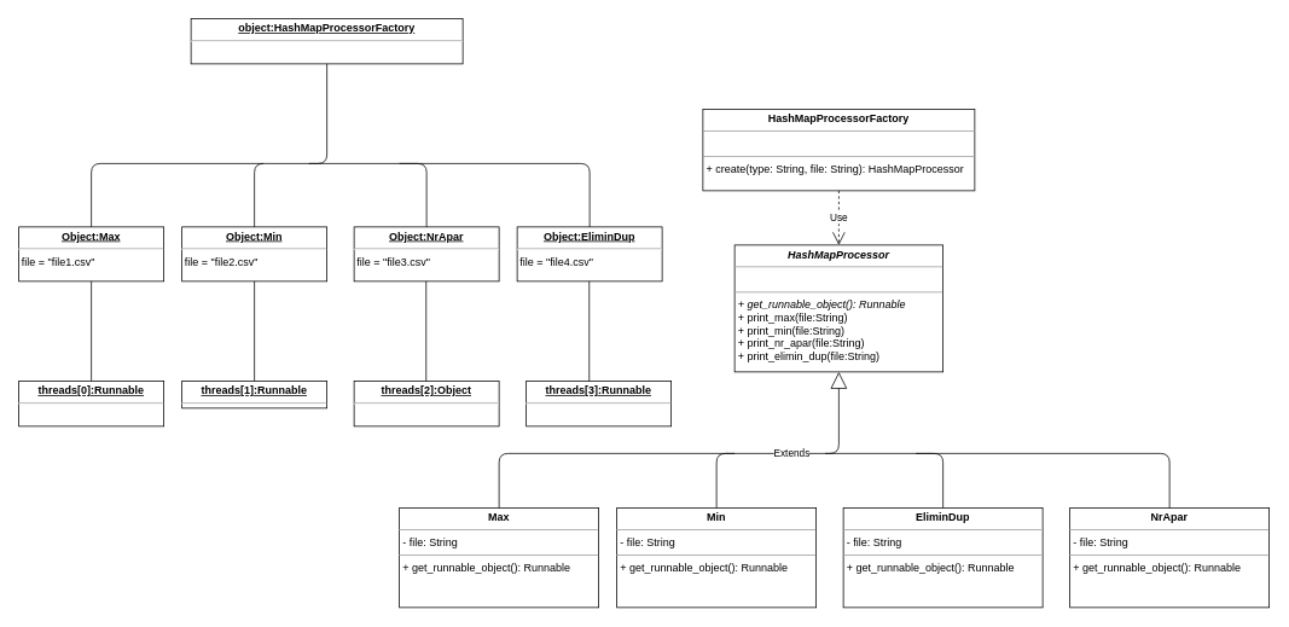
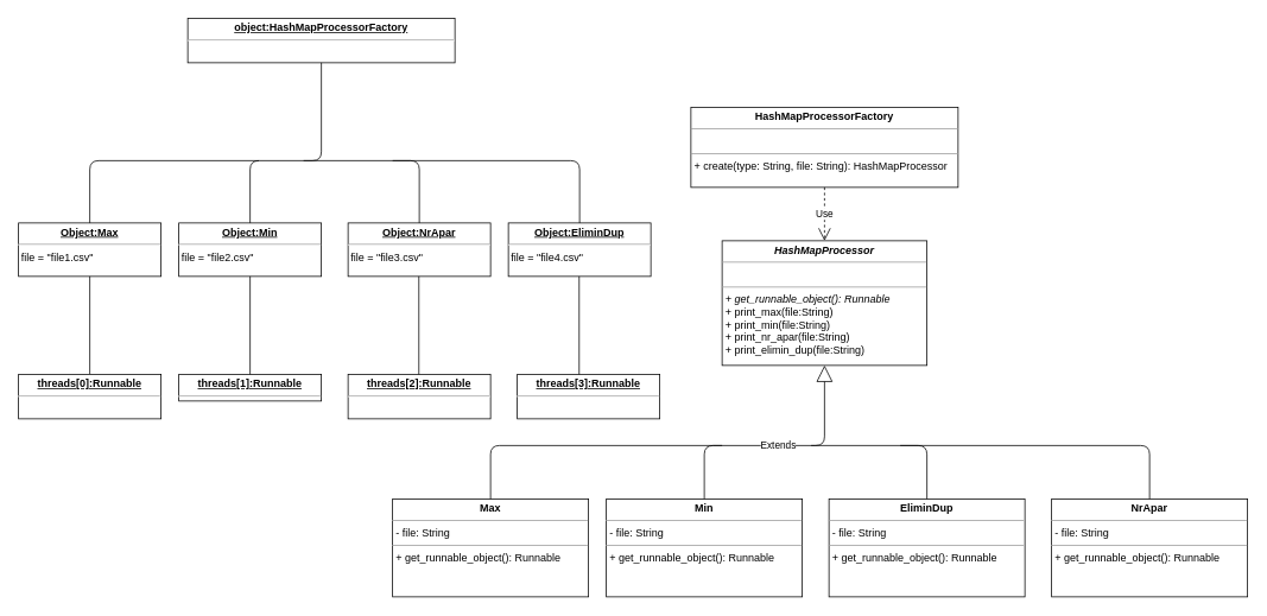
  <mxCell id="0" />
  <mxCell id="1" parent="0" />
  <mxCell id="2" value="&lt;p style=&quot;margin: 0px ; margin-top: 4px ; text-align: center&quot;&gt;&lt;i&gt;&lt;b&gt;HashMapProcessor&lt;/b&gt;&lt;/i&gt;&lt;/p&gt;&lt;hr size=&quot;1&quot;&gt;&lt;p style=&quot;margin: 0px ; margin-left: 4px&quot;&gt;&lt;br&gt;&lt;/p&gt;&lt;hr size=&quot;1&quot;&gt;&lt;p style=&quot;margin: 0px ; margin-left: 4px&quot;&gt;&lt;i&gt;+ get_runnable_object(): Runnable&lt;/i&gt;&lt;/p&gt;&lt;p style=&quot;margin: 0px ; margin-left: 4px&quot;&gt;+ print_max(file:String)&lt;/p&gt;&lt;p style=&quot;margin: 0px ; margin-left: 4px&quot;&gt;+ print_min(file:String)&lt;/p&gt;&lt;p style=&quot;margin: 0px ; margin-left: 4px&quot;&gt;+ print_nr_apar(file:String)&lt;/p&gt;&lt;p style=&quot;margin: 0px ; margin-left: 4px&quot;&gt;+ print_elimin_dup(file:String)&lt;/p&gt;" style="verticalAlign=top;align=left;overflow=fill;fontSize=12;fontFamily=Helvetica;html=1;" vertex="1" parent="1"><mxGeometry x="810" y="270" width="230" height="140" as="geometry" /></mxCell>
  <mxCell id="3" value="&lt;p style=&quot;margin: 0px ; margin-top: 4px ; text-align: center&quot;&gt;&lt;b&gt;Max&lt;/b&gt;&lt;/p&gt;&lt;hr size=&quot;1&quot;&gt;&lt;p style=&quot;margin: 0px ; margin-left: 4px&quot;&gt;- file: String&lt;br&gt;&lt;/p&gt;&lt;hr size=&quot;1&quot;&gt;&lt;p style=&quot;margin: 0px ; margin-left: 4px&quot;&gt;+ get_runnable_object(): Runnable&lt;br&gt;&lt;/p&gt;" style="verticalAlign=top;align=left;overflow=fill;fontSize=12;fontFamily=Helvetica;html=1;" vertex="1" parent="1"><mxGeometry x="440" y="560" width="220" height="110" as="geometry" /></mxCell>
  <mxCell id="4" value="&lt;p style=&quot;margin: 0px ; margin-top: 4px ; text-align: center&quot;&gt;&lt;b&gt;Min&lt;/b&gt;&lt;/p&gt;&lt;hr size=&quot;1&quot;&gt;&lt;p style=&quot;margin: 0px ; margin-left: 4px&quot;&gt;- file: String&lt;br&gt;&lt;/p&gt;&lt;hr size=&quot;1&quot;&gt;&lt;p style=&quot;margin: 0px ; margin-left: 4px&quot;&gt;+ get_runnable_object(): Runnable&lt;br&gt;&lt;/p&gt;" style="verticalAlign=top;align=left;overflow=fill;fontSize=12;fontFamily=Helvetica;html=1;" vertex="1" parent="1"><mxGeometry x="680" y="560" width="220" height="110" as="geometry" /></mxCell>
  <mxCell id="5" value="&lt;p style=&quot;margin: 0px ; margin-top: 4px ; text-align: center&quot;&gt;&lt;b&gt;EliminDup&lt;/b&gt;&lt;br&gt;&lt;/p&gt;&lt;hr size=&quot;1&quot;&gt;&lt;p style=&quot;margin: 0px ; margin-left: 4px&quot;&gt;- file: String&lt;br&gt;&lt;/p&gt;&lt;hr size=&quot;1&quot;&gt;&lt;p style=&quot;margin: 0px ; margin-left: 4px&quot;&gt;+ get_runnable_object(): Runnable&lt;br&gt;&lt;/p&gt;" style="verticalAlign=top;align=left;overflow=fill;fontSize=12;fontFamily=Helvetica;html=1;" vertex="1" parent="1"><mxGeometry x="930" y="560" width="220" height="110" as="geometry" /></mxCell>
  <mxCell id="6" value="&lt;p style=&quot;margin: 0px ; margin-top: 4px ; text-align: center&quot;&gt;&lt;b&gt;NrApar&lt;/b&gt;&lt;br&gt;&lt;/p&gt;&lt;hr size=&quot;1&quot;&gt;&lt;p style=&quot;margin: 0px ; margin-left: 4px&quot;&gt;- file: String&lt;br&gt;&lt;/p&gt;&lt;hr size=&quot;1&quot;&gt;&lt;p style=&quot;margin: 0px ; margin-left: 4px&quot;&gt;+ get_runnable_object(): Runnable&lt;br&gt;&lt;/p&gt;" style="verticalAlign=top;align=left;overflow=fill;fontSize=12;fontFamily=Helvetica;html=1;" vertex="1" parent="1"><mxGeometry x="1180" y="560" width="220" height="110" as="geometry" /></mxCell>
  <mxCell id="7" value="Extends" style="endArrow=block;endSize=16;endFill=0;html=1;entryX=0.5;entryY=1;entryDx=0;entryDy=0;exitX=0.5;exitY=0;exitDx=0;exitDy=0;" edge="1" parent="1" source="4" target="2"><mxGeometry width="160" relative="1" as="geometry"><mxPoint x="690" y="630" as="sourcePoint" /><mxPoint x="850" y="630" as="targetPoint" /><Array as="points"><mxPoint x="790" y="500" /><mxPoint x="925" y="500" /></Array></mxGeometry></mxCell>
  <mxCell id="8" value="" style="endArrow=none;html=1;entryX=0.5;entryY=0;entryDx=0;entryDy=0;" edge="1" parent="1" target="3"><mxGeometry width="50" height="50" relative="1" as="geometry"><mxPoint x="810" y="500" as="sourcePoint" /><mxPoint x="550" y="560" as="targetPoint" /><Array as="points"><mxPoint x="550" y="500" /></Array></mxGeometry></mxCell>
  <mxCell id="9" value="" style="endArrow=none;html=1;entryX=0.5;entryY=0;entryDx=0;entryDy=0;" edge="1" parent="1" target="5"><mxGeometry width="50" height="50" relative="1" as="geometry"><mxPoint x="910" y="500" as="sourcePoint" /><mxPoint x="800" y="600" as="targetPoint" /><Array as="points"><mxPoint x="1040" y="500" /></Array></mxGeometry></mxCell>
  <mxCell id="10" value="" style="endArrow=none;html=1;entryX=0.5;entryY=0;entryDx=0;entryDy=0;" edge="1" parent="1" target="6"><mxGeometry width="50" height="50" relative="1" as="geometry"><mxPoint x="1010" y="500" as="sourcePoint" /><mxPoint x="800" y="600" as="targetPoint" /><Array as="points"><mxPoint x="1290" y="500" /></Array></mxGeometry></mxCell>
  <mxCell id="11" value="&lt;p style=&quot;margin: 0px ; margin-top: 4px ; text-align: center&quot;&gt;&lt;b&gt;HashMapProcessorFactory&lt;/b&gt;&lt;/p&gt;&lt;hr size=&quot;1&quot;&gt;&lt;p style=&quot;margin: 0px ; margin-left: 4px&quot;&gt;&lt;br&gt;&lt;/p&gt;&lt;hr size=&quot;1&quot;&gt;&lt;p style=&quot;margin: 0px ; margin-left: 4px&quot;&gt;+ create(type: String, file: String): HashMapProcessor&lt;br&gt;&lt;/p&gt;" style="verticalAlign=top;align=left;overflow=fill;fontSize=12;fontFamily=Helvetica;html=1;" vertex="1" parent="1"><mxGeometry x="775" y="120" width="300" height="90" as="geometry" /></mxCell>
  <mxCell id="12" value="Use" style="endArrow=open;endSize=12;dashed=1;html=1;exitX=0.5;exitY=1;exitDx=0;exitDy=0;entryX=0.5;entryY=0;entryDx=0;entryDy=0;" edge="1" parent="1" source="11" target="2"><mxGeometry width="160" relative="1" as="geometry"><mxPoint x="690" y="230" as="sourcePoint" /><mxPoint x="850" y="230" as="targetPoint" /></mxGeometry></mxCell>
  <mxCell id="13" value="&lt;p style=&quot;margin: 0px ; margin-top: 4px ; text-align: center ; text-decoration: underline&quot;&gt;&lt;b&gt;object:HashMapProcessorFactory&lt;/b&gt;&lt;/p&gt;&lt;hr&gt;&lt;p style=&quot;margin: 0px ; margin-left: 8px&quot;&gt;&lt;br&gt;&lt;/p&gt;" style="verticalAlign=top;align=left;overflow=fill;fontSize=12;fontFamily=Helvetica;html=1;" vertex="1" parent="1"><mxGeometry x="210" y="20" width="300" height="50" as="geometry" /></mxCell>
  <mxCell id="14" value="&lt;p style=&quot;margin: 0px ; margin-top: 4px ; text-align: center ; text-decoration: underline&quot;&gt;&lt;b&gt;Object:Max&lt;/b&gt;&lt;/p&gt;&lt;hr&gt;&lt;div&gt;&amp;nbsp;file = &quot;file1.csv&quot;&lt;br&gt;&lt;/div&gt;" style="verticalAlign=top;align=left;overflow=fill;fontSize=12;fontFamily=Helvetica;html=1;" vertex="1" parent="1"><mxGeometry x="20" y="250" width="160" height="60" as="geometry" /></mxCell>
  <mxCell id="15" value="&lt;p style=&quot;margin: 0px ; margin-top: 4px ; text-align: center ; text-decoration: underline&quot;&gt;&lt;b&gt;Object:Min&lt;/b&gt;&lt;/p&gt;&lt;hr&gt;&lt;div&gt;&amp;nbsp;file = &quot;file2.csv&quot;&lt;br&gt;&lt;/div&gt;" style="verticalAlign=top;align=left;overflow=fill;fontSize=12;fontFamily=Helvetica;html=1;" vertex="1" parent="1"><mxGeometry x="200" y="250" width="160" height="60" as="geometry" /></mxCell>
  <mxCell id="16" value="&lt;p style=&quot;margin: 0px ; margin-top: 4px ; text-align: center ; text-decoration: underline&quot;&gt;&lt;b&gt;Object:NrApar&lt;/b&gt;&lt;/p&gt;&lt;hr&gt;&lt;div&gt;&amp;nbsp;file = &quot;file3.csv&quot;&lt;br&gt;&lt;/div&gt;" style="verticalAlign=top;align=left;overflow=fill;fontSize=12;fontFamily=Helvetica;html=1;" vertex="1" parent="1"><mxGeometry x="390" y="250" width="160" height="60" as="geometry" /></mxCell>
  <mxCell id="17" value="&lt;p style=&quot;margin: 0px ; margin-top: 4px ; text-align: center ; text-decoration: underline&quot;&gt;&lt;b&gt;Object:EliminDup&lt;/b&gt;&lt;/p&gt;&lt;hr&gt;&lt;div&gt;&amp;nbsp;file = &quot;file4.csv&quot;&lt;br&gt;&lt;/div&gt;" style="verticalAlign=top;align=left;overflow=fill;fontSize=12;fontFamily=Helvetica;html=1;" vertex="1" parent="1"><mxGeometry x="570" y="250" width="160" height="60" as="geometry" /></mxCell>
  <mxCell id="18" value="" style="endArrow=none;html=1;entryX=0.5;entryY=1;entryDx=0;entryDy=0;exitX=0.5;exitY=0;exitDx=0;exitDy=0;" edge="1" parent="1" source="15" target="13"><mxGeometry width="50" height="50" relative="1" as="geometry"><mxPoint x="750" y="400" as="sourcePoint" /><mxPoint x="800" y="350" as="targetPoint" /><Array as="points"><mxPoint x="280" y="180" /><mxPoint x="360" y="180" /></Array></mxGeometry></mxCell>
  <mxCell id="19" value="" style="endArrow=none;html=1;entryX=0.5;entryY=0;entryDx=0;entryDy=0;" edge="1" parent="1" target="14"><mxGeometry width="50" height="50" relative="1" as="geometry"><mxPoint x="290" y="180" as="sourcePoint" /><mxPoint x="520" y="350" as="targetPoint" /><Array as="points"><mxPoint x="100" y="180" /></Array></mxGeometry></mxCell>
  <mxCell id="20" value="" style="endArrow=none;html=1;entryX=0.5;entryY=0;entryDx=0;entryDy=0;" edge="1" parent="1" target="16"><mxGeometry width="50" height="50" relative="1" as="geometry"><mxPoint x="340" y="180" as="sourcePoint" /><mxPoint x="520" y="350" as="targetPoint" /><Array as="points"><mxPoint x="470" y="180" /></Array></mxGeometry></mxCell>
  <mxCell id="21" value="" style="endArrow=none;html=1;entryX=0.5;entryY=0;entryDx=0;entryDy=0;entryPerimeter=0;" edge="1" parent="1" target="17"><mxGeometry width="50" height="50" relative="1" as="geometry"><mxPoint x="440" y="180" as="sourcePoint" /><mxPoint x="520" y="350" as="targetPoint" /><Array as="points"><mxPoint x="650" y="180" /></Array></mxGeometry></mxCell>
  <mxCell id="22" value="" style="endArrow=none;html=1;exitX=0.5;exitY=1;exitDx=0;exitDy=0;entryX=0.5;entryY=0;entryDx=0;entryDy=0;" edge="1" parent="1" source="14" target="23"><mxGeometry width="50" height="50" relative="1" as="geometry"><mxPoint x="470" y="360" as="sourcePoint" /><mxPoint x="100" y="360" as="targetPoint" /></mxGeometry></mxCell>
  <mxCell id="23" value="&lt;p style=&quot;margin: 0px ; margin-top: 4px ; text-align: center ; text-decoration: underline&quot;&gt;&lt;b&gt;threads[0]:Runnable&lt;/b&gt;&lt;/p&gt;&lt;hr&gt;&lt;p style=&quot;margin: 0px ; margin-left: 8px&quot;&gt;&lt;br&gt;&lt;/p&gt;" style="verticalAlign=top;align=left;overflow=fill;fontSize=12;fontFamily=Helvetica;html=1;" vertex="1" parent="1"><mxGeometry x="20" y="420" width="160" height="50" as="geometry" /></mxCell>
  <mxCell id="24" value="&lt;p style=&quot;margin: 0px ; margin-top: 4px ; text-align: center ; text-decoration: underline&quot;&gt;&lt;b&gt;threads[1]:Runnable&lt;/b&gt;&lt;/p&gt;&lt;hr&gt;&lt;p style=&quot;margin: 0px ; margin-left: 8px&quot;&gt;&lt;br&gt;&lt;/p&gt;" style="verticalAlign=top;align=left;overflow=fill;fontSize=12;fontFamily=Helvetica;html=1;" vertex="1" parent="1"><mxGeometry x="200" y="420" width="160" height="30" as="geometry" /></mxCell>
- <mxCell id="25" value="&lt;p style=&quot;margin: 0px ; margin-top: 4px ; text-align: center ; text-decoration: underline&quot;&gt;&lt;b&gt;threads[2]:Object&lt;/b&gt;&lt;/p&gt;&lt;hr&gt;&lt;p style=&quot;margin: 0px ; margin-left: 8px&quot;&gt;&lt;br&gt;&lt;/p&gt;" style="verticalAlign=top;align=left;overflow=fill;fontSize=12;fontFamily=Helvetica;html=1;" vertex="1" parent="1"><mxGeometry x="390" y="420" width="160" height="50" as="geometry" /></mxCell>
+ <mxCell id="25" value="&lt;p style=&quot;margin: 0px ; margin-top: 4px ; text-align: center ; text-decoration: underline&quot;&gt;&lt;b&gt;threads[2]:Runnable&lt;/b&gt;&lt;/p&gt;&lt;hr&gt;&lt;p style=&quot;margin: 0px ; margin-left: 8px&quot;&gt;&lt;br&gt;&lt;/p&gt;" style="verticalAlign=top;align=left;overflow=fill;fontSize=12;fontFamily=Helvetica;html=1;" vertex="1" parent="1"><mxGeometry x="390" y="420" width="160" height="50" as="geometry" /></mxCell>
  <mxCell id="26" value="&lt;p style=&quot;margin: 0px ; margin-top: 4px ; text-align: center ; text-decoration: underline&quot;&gt;&lt;b&gt;threads[3]:Runnable&lt;/b&gt;&lt;/p&gt;&lt;hr&gt;&lt;p style=&quot;margin: 0px ; margin-left: 8px&quot;&gt;&lt;br&gt;&lt;/p&gt;" style="verticalAlign=top;align=left;overflow=fill;fontSize=12;fontFamily=Helvetica;html=1;" vertex="1" parent="1"><mxGeometry x="580" y="420" width="160" height="50" as="geometry" /></mxCell>
  <mxCell id="27" value="" style="endArrow=none;html=1;exitX=0.5;exitY=1;exitDx=0;exitDy=0;entryX=0.5;entryY=0;entryDx=0;entryDy=0;" edge="1" parent="1" source="15" target="24"><mxGeometry width="50" height="50" relative="1" as="geometry"><mxPoint x="470" y="360" as="sourcePoint" /><mxPoint x="520" y="310" as="targetPoint" /></mxGeometry></mxCell>
  <mxCell id="28" value="" style="endArrow=none;html=1;exitX=0.5;exitY=1;exitDx=0;exitDy=0;entryX=0.5;entryY=0;entryDx=0;entryDy=0;" edge="1" parent="1"><mxGeometry width="50" height="50" relative="1" as="geometry"><mxPoint x="469.5" y="310" as="sourcePoint" /><mxPoint x="469.5" y="420" as="targetPoint" /></mxGeometry></mxCell>
  <mxCell id="29" value="" style="endArrow=none;html=1;exitX=0.5;exitY=1;exitDx=0;exitDy=0;entryX=0.5;entryY=0;entryDx=0;entryDy=0;" edge="1" parent="1"><mxGeometry width="50" height="50" relative="1" as="geometry"><mxPoint x="649.5" y="310" as="sourcePoint" /><mxPoint x="649.5" y="420" as="targetPoint" /></mxGeometry></mxCell>
